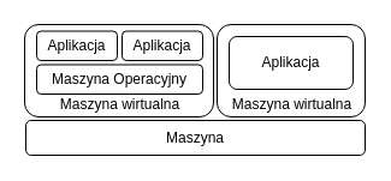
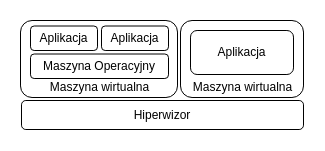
  <mxCell id="0" />
  <mxCell id="1" parent="0" />
  <mxCell id="2" value="" style="rounded=1;whiteSpace=wrap;html=1;fillColor=none;" vertex="1" parent="1"><mxGeometry x="20" y="20" width="157" height="77" as="geometry" /></mxCell>
  <mxCell id="3" value="Maszyna Operacyjny" style="rounded=1;whiteSpace=wrap;html=1;fillColor=none;" vertex="1" parent="1"><mxGeometry x="30" y="53.5" width="138" height="24.5" as="geometry" /></mxCell>
  <mxCell id="4" value="" style="rounded=1;whiteSpace=wrap;html=1;fillColor=none;" vertex="1" parent="1"><mxGeometry x="180" y="20" width="123" height="77" as="geometry" /></mxCell>
- <mxCell id="5" value="Maszyna" style="rounded=1;whiteSpace=wrap;html=1;fillColor=none;" vertex="1" parent="1"><mxGeometry x="21" y="100" width="282" height="29" as="geometry" /></mxCell>
+ <mxCell id="5" value="Hiperwizor" style="rounded=1;whiteSpace=wrap;html=1;fillColor=none;" vertex="1" parent="1"><mxGeometry x="21" y="100" width="282" height="29" as="geometry" /></mxCell>
  <mxCell id="6" value="Maszyna wirtualna" style="text;html=1;align=center;verticalAlign=middle;resizable=0;points=[];autosize=1;strokeColor=none;fillColor=none;" vertex="1" parent="1"><mxGeometry x="181.5" y="72" width="120" height="30" as="geometry" /></mxCell>
  <mxCell id="7" value="Aplikacja" style="rounded=1;whiteSpace=wrap;html=1;fillColor=none;" vertex="1" parent="1"><mxGeometry x="190" y="30" width="103" height="44" as="geometry" /></mxCell>
  <mxCell id="8" value="Maszyna wirtualna" style="text;html=1;align=center;verticalAlign=middle;resizable=0;points=[];autosize=1;strokeColor=none;fillColor=none;" vertex="1" parent="1"><mxGeometry x="38.5" y="72" width="120" height="30" as="geometry" /></mxCell>
  <mxCell id="9" value="Aplikacja" style="rounded=1;whiteSpace=wrap;html=1;fillColor=none;" vertex="1" parent="1"><mxGeometry x="30" y="25.5" width="67" height="24.5" as="geometry" /></mxCell>
  <mxCell id="10" value="Aplikacja" style="rounded=1;whiteSpace=wrap;html=1;fillColor=none;" vertex="1" parent="1"><mxGeometry x="101" y="25.5" width="67" height="24.5" as="geometry" /></mxCell>
